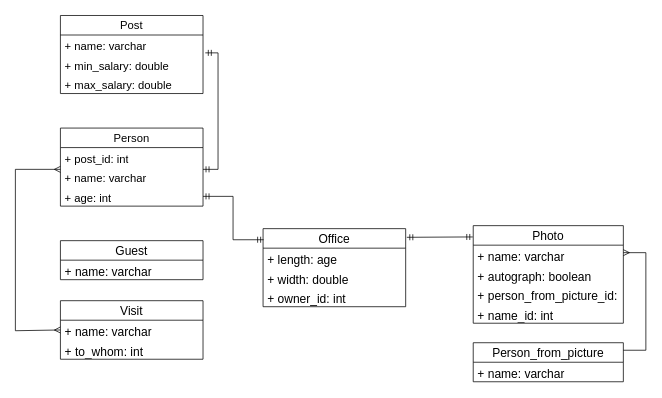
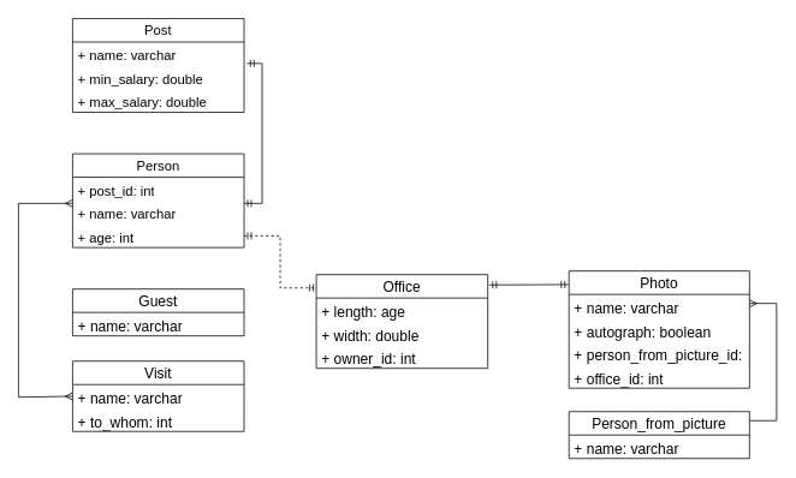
  <mxCell id="0" />
  <mxCell id="1" parent="0" />
  <mxCell id="2" style="edgeStyle=orthogonalEdgeStyle;rounded=0;orthogonalLoop=1;jettySize=auto;html=1;exitX=0;exitY=0.5;exitDx=0;exitDy=0;entryX=0;entryY=0.5;entryDx=0;entryDy=0;startArrow=ERmany;startFill=0;endArrow=ERmany;endFill=0;" parent="1" target="18" edge="1"><mxGeometry relative="1" as="geometry"><Array as="points"><mxPoint x="20" y="225" /><mxPoint x="20" y="440" /><mxPoint x="80" y="440" /></Array><mxPoint x="80" y="225" as="sourcePoint" /></mxGeometry></mxCell>
- <mxCell id="3" style="edgeStyle=orthogonalEdgeStyle;rounded=0;orthogonalLoop=1;jettySize=auto;html=1;exitX=1;exitY=0.5;exitDx=0;exitDy=0;entryX=0.004;entryY=0.142;entryDx=0;entryDy=0;startArrow=ERmandOne;startFill=0;endArrow=ERmandOne;endFill=0;entryPerimeter=0;" parent="1" source="14" target="20" edge="1"><mxGeometry relative="1" as="geometry"><mxPoint x="250" y="264" as="sourcePoint" /><mxPoint x="340" y="478" as="targetPoint" /></mxGeometry></mxCell>
+ <mxCell id="3" style="edgeStyle=orthogonalEdgeStyle;rounded=0;orthogonalLoop=1;jettySize=auto;html=1;exitX=1;exitY=0.5;exitDx=0;exitDy=0;entryX=0.004;entryY=0.142;entryDx=0;entryDy=0;startArrow=ERmandOne;startFill=0;endArrow=ERmandOne;endFill=0;entryPerimeter=0;dashed=1;" parent="1" source="14" target="20" edge="1"><mxGeometry relative="1" as="geometry"><mxPoint x="250" y="264" as="sourcePoint" /><mxPoint x="340" y="478" as="targetPoint" /></mxGeometry></mxCell>
  <mxCell id="4" style="edgeStyle=orthogonalEdgeStyle;rounded=0;orthogonalLoop=1;jettySize=auto;html=1;exitX=1;exitY=0.115;exitDx=0;exitDy=0;entryX=1.016;entryY=-0.085;entryDx=0;entryDy=0;startArrow=ERmandOne;startFill=0;endArrow=ERmandOne;endFill=0;entryPerimeter=0;exitPerimeter=0;fontSize=15;" parent="1" source="13" target="9" edge="1"><mxGeometry relative="1" as="geometry"><mxPoint x="280" y="225" as="sourcePoint" /><mxPoint x="280" y="5" as="targetPoint" /></mxGeometry></mxCell>
  <mxCell id="5" style="edgeStyle=orthogonalEdgeStyle;rounded=0;orthogonalLoop=1;jettySize=auto;html=1;exitX=1;exitY=0.5;exitDx=0;exitDy=0;entryX=1;entryY=0.5;entryDx=0;entryDy=0;endArrow=ERmany;endFill=0;fontSize=16;" parent="1" edge="1"><mxGeometry relative="1" as="geometry"><mxPoint x="830" y="466" as="sourcePoint" /><mxPoint x="830" y="336" as="targetPoint" /><Array as="points"><mxPoint x="860" y="466" /><mxPoint x="860" y="336" /></Array></mxGeometry></mxCell>
  <mxCell id="6" style="edgeStyle=orthogonalEdgeStyle;rounded=0;orthogonalLoop=1;jettySize=auto;html=1;entryX=1.008;entryY=0.111;entryDx=0;entryDy=0;startArrow=ERmandOne;startFill=0;endArrow=ERmandOne;endFill=0;entryPerimeter=0;exitX=-0.003;exitY=0.116;exitDx=0;exitDy=0;exitPerimeter=0;fontSize=16;" parent="1" source="24" target="20" edge="1"><mxGeometry relative="1" as="geometry"><mxPoint x="690" y="456" as="sourcePoint" /><mxPoint x="440" y="496.004" as="targetPoint" /><Array as="points"><mxPoint x="619" y="316" /></Array></mxGeometry></mxCell>
  <mxCell id="7" value="Post" style="swimlane;fontStyle=0;childLayout=stackLayout;horizontal=1;startSize=26;fillColor=none;horizontalStack=0;resizeParent=1;resizeParentMax=0;resizeLast=0;collapsible=1;marginBottom=0;whiteSpace=wrap;html=1;fontSize=15;" parent="1" vertex="1"><mxGeometry x="80" y="20" width="190" height="104" as="geometry" /></mxCell>
  <mxCell id="8" value="+ name: varchar" style="text;strokeColor=none;fillColor=none;align=left;verticalAlign=top;spacingLeft=4;spacingRight=4;overflow=hidden;rotatable=0;points=[[0,0.5],[1,0.5]];portConstraint=eastwest;whiteSpace=wrap;html=1;fontSize=15;" parent="7" vertex="1"><mxGeometry y="26" width="190" height="26" as="geometry" /></mxCell>
  <mxCell id="9" value="+ min_salary: double" style="text;strokeColor=none;fillColor=none;align=left;verticalAlign=top;spacingLeft=4;spacingRight=4;overflow=hidden;rotatable=0;points=[[0,0.5],[1,0.5]];portConstraint=eastwest;whiteSpace=wrap;html=1;fontSize=15;" parent="7" vertex="1"><mxGeometry y="52" width="190" height="26" as="geometry" /></mxCell>
  <mxCell id="10" value="+ max_salary: double" style="text;strokeColor=none;fillColor=none;align=left;verticalAlign=top;spacingLeft=4;spacingRight=4;overflow=hidden;rotatable=0;points=[[0,0.5],[1,0.5]];portConstraint=eastwest;whiteSpace=wrap;html=1;fontSize=15;" parent="7" vertex="1"><mxGeometry y="78" width="190" height="26" as="geometry" /></mxCell>
  <mxCell id="11" value="Person" style="swimlane;fontStyle=0;childLayout=stackLayout;horizontal=1;startSize=26;fillColor=none;horizontalStack=0;resizeParent=1;resizeParentMax=0;resizeLast=0;collapsible=1;marginBottom=0;whiteSpace=wrap;html=1;fontSize=15;" parent="1" vertex="1"><mxGeometry x="80" y="170" width="190" height="104" as="geometry" /></mxCell>
  <mxCell id="12" value="+ post_id: int" style="text;strokeColor=none;fillColor=none;align=left;verticalAlign=top;spacingLeft=4;spacingRight=4;overflow=hidden;rotatable=0;points=[[0,0.5],[1,0.5]];portConstraint=eastwest;whiteSpace=wrap;html=1;fontSize=15;" parent="11" vertex="1"><mxGeometry y="26" width="190" height="26" as="geometry" /></mxCell>
  <mxCell id="13" value="+ name: varchar" style="text;strokeColor=none;fillColor=none;align=left;verticalAlign=top;spacingLeft=4;spacingRight=4;overflow=hidden;rotatable=0;points=[[0,0.5],[1,0.5]];portConstraint=eastwest;whiteSpace=wrap;html=1;fontSize=15;" parent="11" vertex="1"><mxGeometry y="52" width="190" height="26" as="geometry" /></mxCell>
  <mxCell id="14" value="+ age: int" style="text;strokeColor=none;fillColor=none;align=left;verticalAlign=top;spacingLeft=4;spacingRight=4;overflow=hidden;rotatable=0;points=[[0,0.5],[1,0.5]];portConstraint=eastwest;whiteSpace=wrap;html=1;fontSize=15;" parent="11" vertex="1"><mxGeometry y="78" width="190" height="26" as="geometry" /></mxCell>
  <mxCell id="15" value="Guest" style="swimlane;fontStyle=0;childLayout=stackLayout;horizontal=1;startSize=26;fillColor=none;horizontalStack=0;resizeParent=1;resizeParentMax=0;resizeLast=0;collapsible=1;marginBottom=0;whiteSpace=wrap;html=1;fontSize=16;" parent="1" vertex="1"><mxGeometry x="80" y="320" width="190" height="52" as="geometry" /></mxCell>
  <mxCell id="16" value="+ name: varchar" style="text;strokeColor=none;fillColor=none;align=left;verticalAlign=top;spacingLeft=4;spacingRight=4;overflow=hidden;rotatable=0;points=[[0,0.5],[1,0.5]];portConstraint=eastwest;whiteSpace=wrap;html=1;fontSize=16;" parent="15" vertex="1"><mxGeometry y="26" width="190" height="26" as="geometry" /></mxCell>
  <mxCell id="17" value="Visit" style="swimlane;fontStyle=0;childLayout=stackLayout;horizontal=1;startSize=26;fillColor=none;horizontalStack=0;resizeParent=1;resizeParentMax=0;resizeLast=0;collapsible=1;marginBottom=0;whiteSpace=wrap;html=1;fontSize=16;" parent="1" vertex="1"><mxGeometry x="80" y="400" width="190" height="78" as="geometry" /></mxCell>
  <mxCell id="18" value="+ name: varchar" style="text;strokeColor=none;fillColor=none;align=left;verticalAlign=top;spacingLeft=4;spacingRight=4;overflow=hidden;rotatable=0;points=[[0,0.5],[1,0.5]];portConstraint=eastwest;whiteSpace=wrap;html=1;fontSize=16;" parent="17" vertex="1"><mxGeometry y="26" width="190" height="26" as="geometry" /></mxCell>
  <mxCell id="19" value="+ to_whom: int" style="text;strokeColor=none;fillColor=none;align=left;verticalAlign=top;spacingLeft=4;spacingRight=4;overflow=hidden;rotatable=0;points=[[0,0.5],[1,0.5]];portConstraint=eastwest;whiteSpace=wrap;html=1;fontSize=16;" parent="17" vertex="1"><mxGeometry y="52" width="190" height="26" as="geometry" /></mxCell>
  <mxCell id="20" value="Office" style="swimlane;fontStyle=0;childLayout=stackLayout;horizontal=1;startSize=26;fillColor=none;horizontalStack=0;resizeParent=1;resizeParentMax=0;resizeLast=0;collapsible=1;marginBottom=0;whiteSpace=wrap;html=1;fontSize=16;" parent="1" vertex="1"><mxGeometry x="350" y="304" width="190" height="104" as="geometry" /></mxCell>
  <mxCell id="21" value="+ length: age" style="text;strokeColor=none;fillColor=none;align=left;verticalAlign=top;spacingLeft=4;spacingRight=4;overflow=hidden;rotatable=0;points=[[0,0.5],[1,0.5]];portConstraint=eastwest;whiteSpace=wrap;html=1;fontSize=16;" parent="20" vertex="1"><mxGeometry y="26" width="190" height="26" as="geometry" /></mxCell>
  <mxCell id="22" value="+ width: double" style="text;strokeColor=none;fillColor=none;align=left;verticalAlign=top;spacingLeft=4;spacingRight=4;overflow=hidden;rotatable=0;points=[[0,0.5],[1,0.5]];portConstraint=eastwest;whiteSpace=wrap;html=1;fontSize=16;" parent="20" vertex="1"><mxGeometry y="52" width="190" height="26" as="geometry" /></mxCell>
  <mxCell id="23" value="+ owner_id: int" style="text;strokeColor=none;fillColor=none;align=left;verticalAlign=top;spacingLeft=4;spacingRight=4;overflow=hidden;rotatable=0;points=[[0,0.5],[1,0.5]];portConstraint=eastwest;whiteSpace=wrap;html=1;fontSize=16;" parent="20" vertex="1"><mxGeometry y="78" width="190" height="26" as="geometry" /></mxCell>
  <mxCell id="24" value="Photo" style="swimlane;fontStyle=0;childLayout=stackLayout;horizontal=1;startSize=26;fillColor=none;horizontalStack=0;resizeParent=1;resizeParentMax=0;resizeLast=0;collapsible=1;marginBottom=0;whiteSpace=wrap;html=1;fontSize=16;" parent="1" vertex="1"><mxGeometry x="630" y="300" width="200" height="130" as="geometry" /></mxCell>
  <mxCell id="25" value="+ name: varchar" style="text;strokeColor=none;fillColor=none;align=left;verticalAlign=top;spacingLeft=4;spacingRight=4;overflow=hidden;rotatable=0;points=[[0,0.5],[1,0.5]];portConstraint=eastwest;whiteSpace=wrap;html=1;fontSize=16;" parent="24" vertex="1"><mxGeometry y="26" width="200" height="26" as="geometry" /></mxCell>
  <mxCell id="26" value="+ autograph: boolean" style="text;strokeColor=none;fillColor=none;align=left;verticalAlign=top;spacingLeft=4;spacingRight=4;overflow=hidden;rotatable=0;points=[[0,0.5],[1,0.5]];portConstraint=eastwest;whiteSpace=wrap;html=1;fontSize=16;" parent="24" vertex="1"><mxGeometry y="52" width="200" height="26" as="geometry" /></mxCell>
  <mxCell id="27" value="+ person_from_picture_id: int" style="text;strokeColor=none;fillColor=none;align=left;verticalAlign=top;spacingLeft=4;spacingRight=4;overflow=hidden;rotatable=0;points=[[0,0.5],[1,0.5]];portConstraint=eastwest;whiteSpace=wrap;html=1;fontSize=16;" parent="24" vertex="1"><mxGeometry y="78" width="200" height="26" as="geometry" /></mxCell>
- <mxCell id="28" value="+ name_id: int" style="text;strokeColor=none;fillColor=none;align=left;verticalAlign=top;spacingLeft=4;spacingRight=4;overflow=hidden;rotatable=0;points=[[0,0.5],[1,0.5]];portConstraint=eastwest;whiteSpace=wrap;html=1;fontSize=16;" parent="24" vertex="1"><mxGeometry y="104" width="200" height="26" as="geometry" /></mxCell>
+ <mxCell id="28" value="+ office_id: int" style="text;strokeColor=none;fillColor=none;align=left;verticalAlign=top;spacingLeft=4;spacingRight=4;overflow=hidden;rotatable=0;points=[[0,0.5],[1,0.5]];portConstraint=eastwest;whiteSpace=wrap;html=1;fontSize=16;" parent="24" vertex="1"><mxGeometry y="104" width="200" height="26" as="geometry" /></mxCell>
  <mxCell id="29" value="Person_from_picture" style="swimlane;fontStyle=0;childLayout=stackLayout;horizontal=1;startSize=26;fillColor=none;horizontalStack=0;resizeParent=1;resizeParentMax=0;resizeLast=0;collapsible=1;marginBottom=0;whiteSpace=wrap;html=1;fontSize=16;" parent="1" vertex="1"><mxGeometry x="630" y="456" width="200" height="52" as="geometry" /></mxCell>
  <mxCell id="30" value="+ name: varchar" style="text;strokeColor=none;fillColor=none;align=left;verticalAlign=top;spacingLeft=4;spacingRight=4;overflow=hidden;rotatable=0;points=[[0,0.5],[1,0.5]];portConstraint=eastwest;whiteSpace=wrap;html=1;fontSize=16;" parent="29" vertex="1"><mxGeometry y="26" width="200" height="26" as="geometry" /></mxCell>
